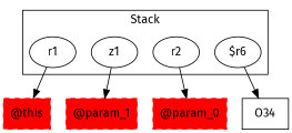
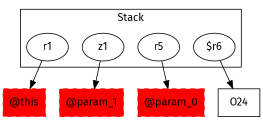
  digraph {
    fontname="Fira Sans"
    rankDir=LR
    node [fontname="Fira Sans"]
    edge [fontname="Fira Sans"]
    r1
    n2 [label=z1]
-   r5 [label=r2]
+   r5
    "$r6"
    "@this" [color=red shape=box style="filled,dashed"]
    "@param_1" [color=red shape=box style="filled,dashed"]
    "@param_0" [color=red shape=box style="filled,dashed"]
-   O34 [shape=box]
+   O34 [shape=box label=O24]
    subgraph cluster_1 {
      label=Stack
      r1
      n2
      r5
      "$r6"
    }
    r1 -> "@this"
    n2 -> "@param_1"
    r5 -> "@param_0"
    "$r6" -> O34
  }
